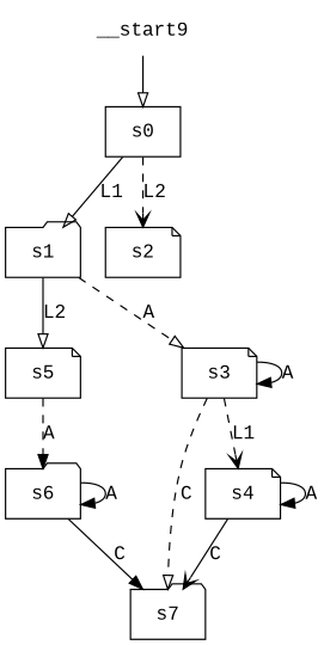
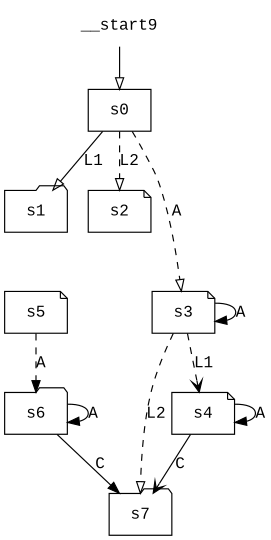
  digraph {
    fontname="Liberation Mono"
    node [fontname="Liberation Mono" shape=note]
    edge [arrowhead=onormal fontname="Liberation Mono" style=solid]
    n1 [label=s0 shape=box]
    n2 [label=s1 shape=folder]
    n3 [label=s2]
    n4 [label=s3]
    n5 [label=s5]
    n6 [label=s4]
    n7 [label=s7 shape=folder]
    n8 [label=s6 shape=folder]
    n9 [label=__start9 shape=none]
    n1 -> n2 [label=L1]
-   n1 -> n3 [arrowhead=vee label=L2 style=dashed]
-   n2 -> n4 [label=A style=dashed]
-   n2 -> n5 [label=L2]
+   n1 -> n3 [label=L2 style=dashed]
+   n1 -> n4 [label=A style=dashed]
    n4 -> n4 [arrowhead=normal label=A]
    n4 -> n6 [arrowhead=vee label=L1 style=dashed]
-   n4 -> n7 [label=C style=dashed]
+   n4 -> n7 [label=L2 style=dashed]
    n5 -> n8 [arrowhead=normal label=A style=dashed]
    n6 -> n6 [arrowhead=normal label=A]
    n6 -> n7 [arrowhead=vee label=C]
    n8 -> n7 [arrowhead=normal label=C]
    n8 -> n8 [arrowhead=normal label=A]
    n9 -> n1
  }
